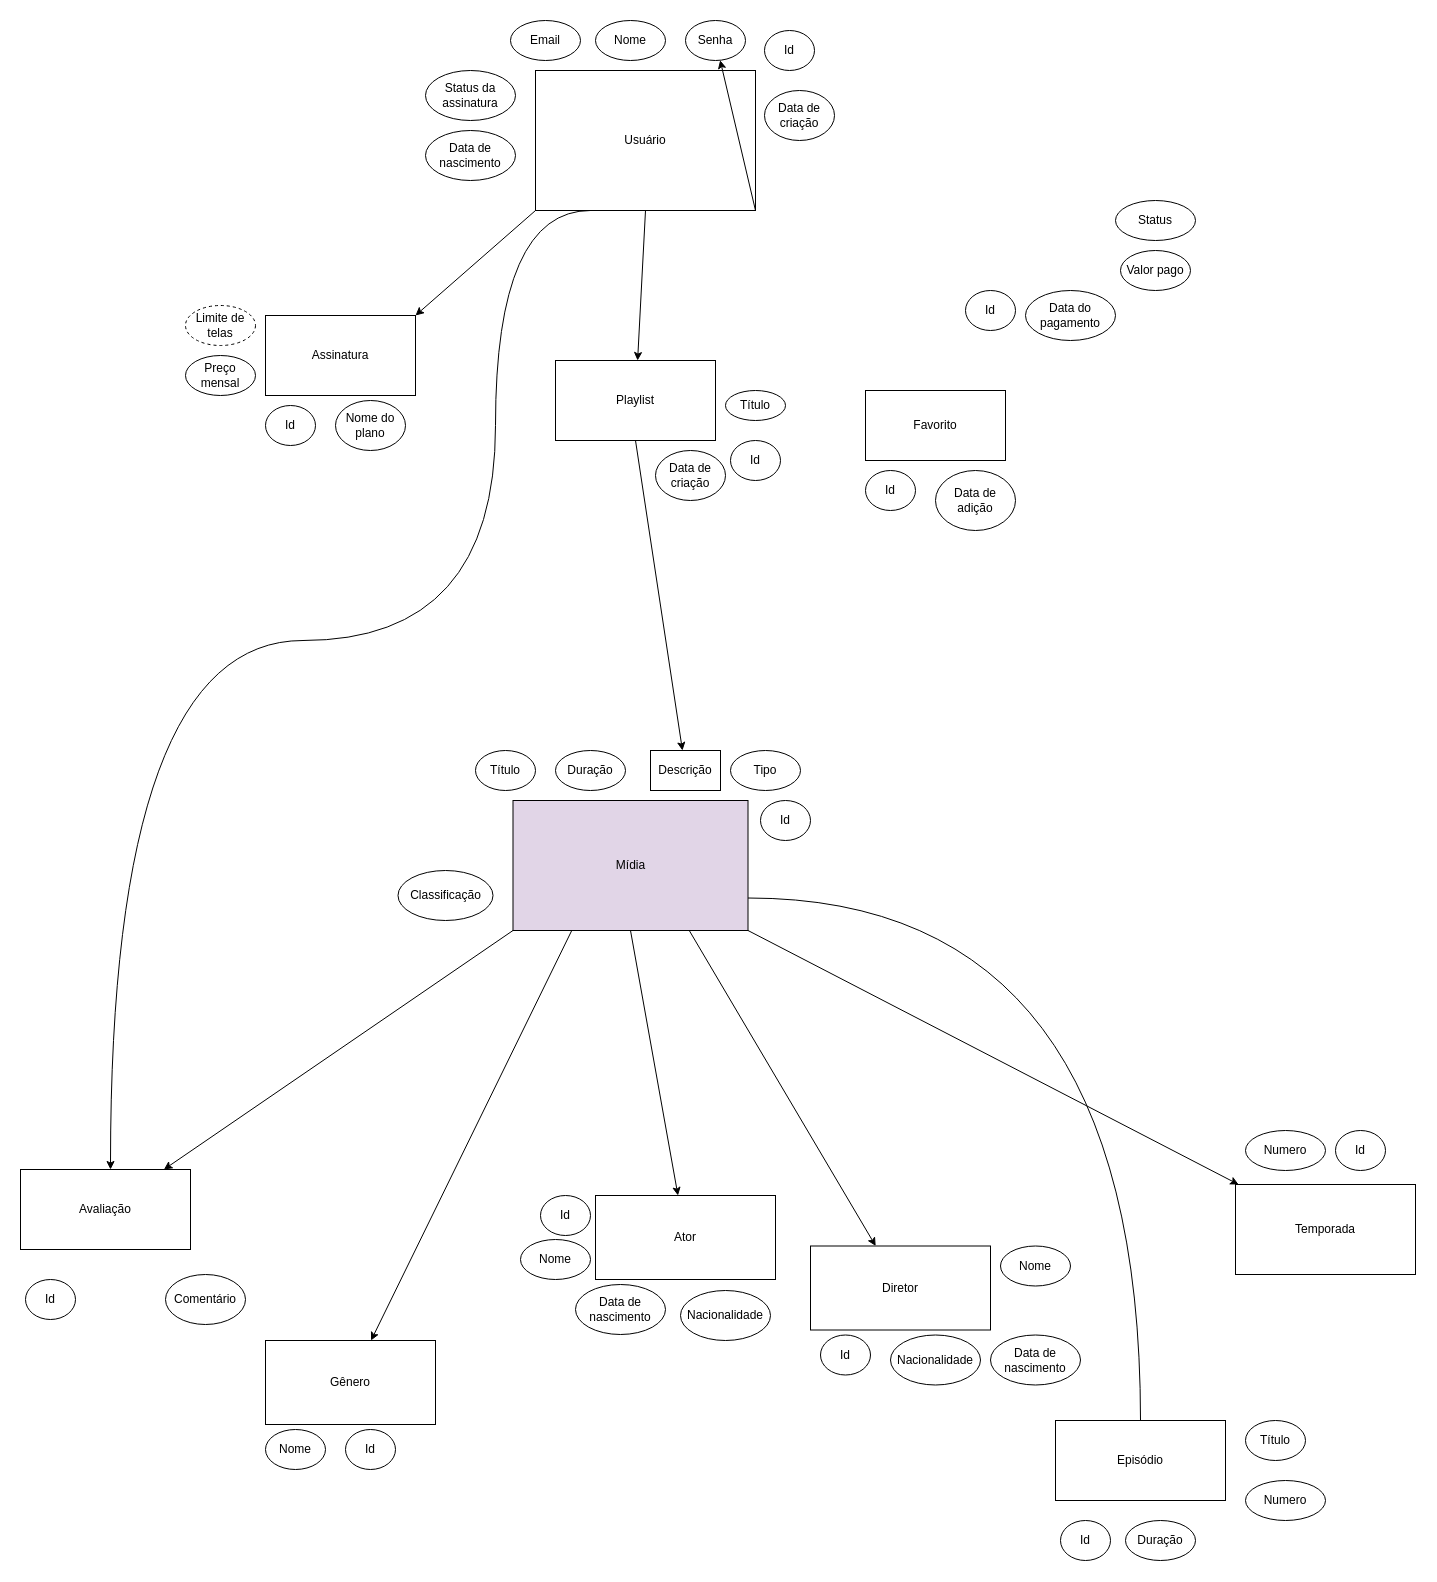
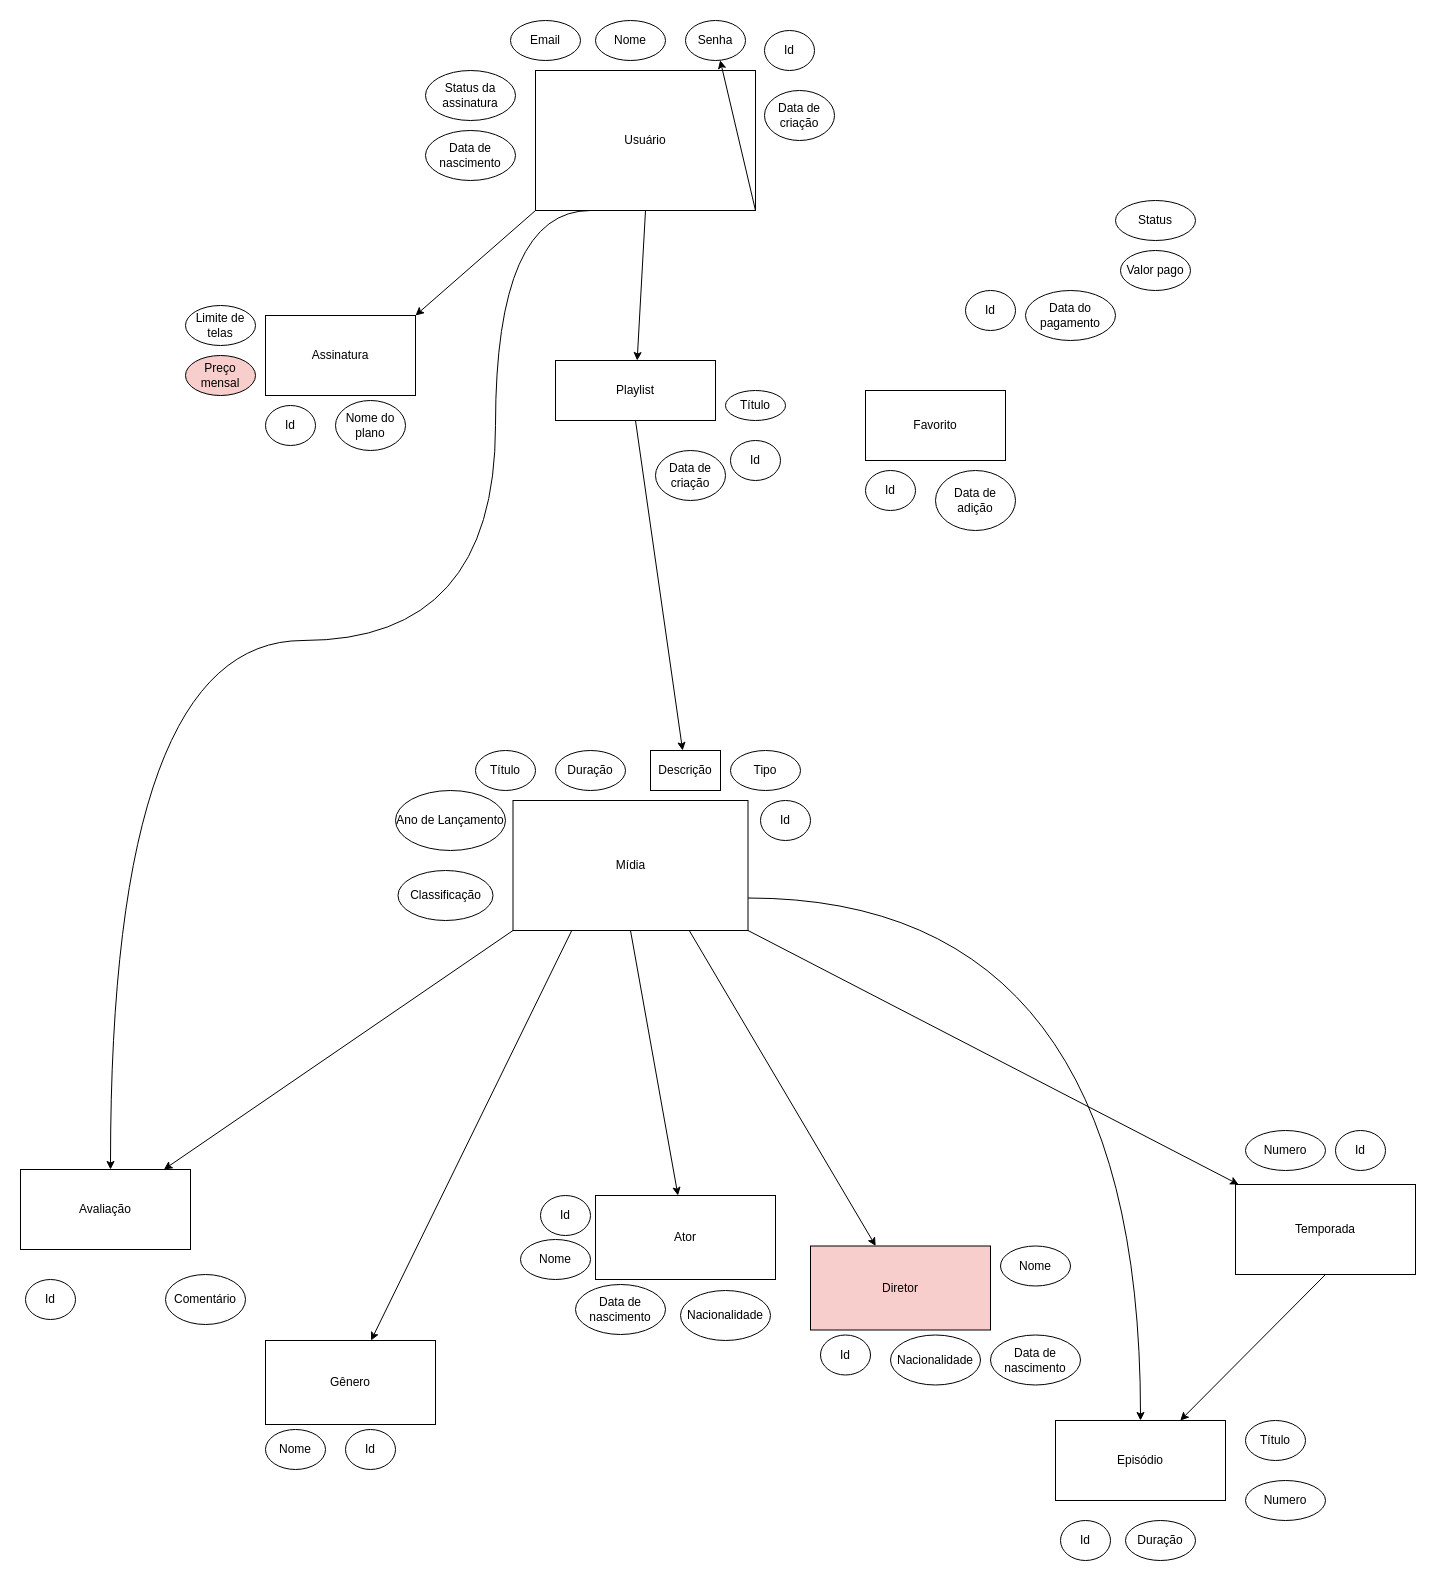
  <mxCell id="0" />
  <mxCell id="1" parent="0" />
  <mxCell id="2" style="rounded=0;orthogonalLoop=1;jettySize=auto;html=1;exitX=0;exitY=1;exitDx=0;exitDy=0;entryX=1;entryY=0;entryDx=0;entryDy=0;" edge="1" parent="1" source="5" target="17"><mxGeometry relative="1" as="geometry" /></mxCell>
  <mxCell id="3" style="rounded=0;orthogonalLoop=1;jettySize=auto;html=1;exitX=0.5;exitY=1;exitDx=0;exitDy=0;" edge="1" parent="1" source="5" target="13"><mxGeometry relative="1" as="geometry" /></mxCell>
  <mxCell id="4" style="rounded=0;orthogonalLoop=1;jettySize=auto;html=1;exitX=0.25;exitY=1;exitDx=0;exitDy=0;edgeStyle=orthogonalEdgeStyle;curved=1;" edge="1" parent="1" source="5" target="44"><mxGeometry relative="1" as="geometry"><Array as="points"><mxPoint x="495" y="210" /><mxPoint x="495" y="640" /><mxPoint x="110" y="640" /></Array></mxGeometry></mxCell>
  <mxCell id="5" value="Usuário" style="rounded=0;whiteSpace=wrap;html=1;" vertex="1" parent="1"><mxGeometry x="535" y="70" width="220" height="140" as="geometry" /></mxCell>
  <mxCell id="6" value="Data de nascimento" style="ellipse;whiteSpace=wrap;html=1;" vertex="1" parent="1"><mxGeometry x="425" y="130" width="90" height="50" as="geometry" /></mxCell>
  <mxCell id="7" value="Data de criação" style="ellipse;whiteSpace=wrap;html=1;" vertex="1" parent="1"><mxGeometry x="764" y="90" width="70" height="50" as="geometry" /></mxCell>
  <mxCell id="8" value="Status da assinatura" style="ellipse;whiteSpace=wrap;html=1;" vertex="1" parent="1"><mxGeometry x="425" y="70" width="90" height="50" as="geometry" /></mxCell>
  <mxCell id="9" value="Id" style="ellipse;whiteSpace=wrap;html=1;" vertex="1" parent="1"><mxGeometry x="764" y="30" width="50" height="40" as="geometry" /></mxCell>
  <mxCell id="10" value="Email" style="ellipse;whiteSpace=wrap;html=1;" vertex="1" parent="1"><mxGeometry x="510" width="70" height="40" as="geometry" y="20" /></mxCell>
  <mxCell id="11" value="Senha" style="ellipse;whiteSpace=wrap;html=1;" vertex="1" parent="1"><mxGeometry x="685" width="60" height="40" as="geometry" y="20" /></mxCell>
  <mxCell id="12" value="Nome" style="ellipse;whiteSpace=wrap;html=1;" vertex="1" parent="1"><mxGeometry x="595" width="70" height="40" as="geometry" y="20" /></mxCell>
- <mxCell id="13" value="Playlist" style="rounded=0;whiteSpace=wrap;html=1;" vertex="1" parent="1"><mxGeometry x="555" y="360" width="160" height="80" as="geometry" /></mxCell>
+ <mxCell id="13" value="Playlist" style="rounded=0;whiteSpace=wrap;html=1;" vertex="1" parent="1"><mxGeometry x="555" y="360" width="160" height="60" as="geometry" /></mxCell>
  <mxCell id="14" value="Data de criação" style="ellipse;whiteSpace=wrap;html=1;" vertex="1" parent="1"><mxGeometry x="655" y="450" width="70" height="50" as="geometry" /></mxCell>
  <mxCell id="15" value="Id" style="ellipse;whiteSpace=wrap;html=1;" vertex="1" parent="1"><mxGeometry x="730" y="440" width="50" height="40" as="geometry" /></mxCell>
  <mxCell id="16" value="Título" style="ellipse;whiteSpace=wrap;html=1;" vertex="1" parent="1"><mxGeometry x="725" y="390" width="60" height="30" as="geometry" /></mxCell>
  <mxCell id="17" value="Assinatura" style="rounded=0;whiteSpace=wrap;html=1;" vertex="1" parent="1"><mxGeometry x="265" y="315" width="150" height="80" as="geometry" /></mxCell>
  <mxCell id="18" value="Id" style="ellipse;whiteSpace=wrap;html=1;" vertex="1" parent="1"><mxGeometry x="265" y="405" width="50" height="40" as="geometry" /></mxCell>
  <mxCell id="19" value="Nome do plano" style="ellipse;whiteSpace=wrap;html=1;" vertex="1" parent="1"><mxGeometry x="335" y="400" width="70" height="50" as="geometry" /></mxCell>
- <mxCell id="20" value="Preço mensal" style="ellipse;whiteSpace=wrap;html=1;" vertex="1" parent="1"><mxGeometry x="185" y="355" width="70" height="40" as="geometry" /></mxCell>
- <mxCell id="21" value="Limite de telas" style="ellipse;whiteSpace=wrap;html=1;dashed=1;" vertex="1" parent="1"><mxGeometry x="185" y="305" width="70" height="40" as="geometry" /></mxCell>
+ <mxCell id="20" value="Preço mensal" style="ellipse;whiteSpace=wrap;html=1;fillColor=#f8cecc;" vertex="1" parent="1"><mxGeometry x="185" y="355" width="70" height="40" as="geometry" /></mxCell>
+ <mxCell id="21" value="Limite de telas" style="ellipse;whiteSpace=wrap;html=1;" vertex="1" parent="1"><mxGeometry x="185" y="305" width="70" height="40" as="geometry" /></mxCell>
  <mxCell id="22" value="Favorito" style="rounded=0;whiteSpace=wrap;html=1;" vertex="1" parent="1"><mxGeometry x="865" y="390" width="140" height="70" as="geometry" /></mxCell>
  <mxCell id="23" value="Id" style="ellipse;whiteSpace=wrap;html=1;" vertex="1" parent="1"><mxGeometry x="865" y="470" width="50" height="40" as="geometry" /></mxCell>
  <mxCell id="24" value="Data de adição" style="ellipse;whiteSpace=wrap;html=1;" vertex="1" parent="1"><mxGeometry x="935" y="470" width="80" height="60" as="geometry" /></mxCell>
  <mxCell id="25" style="rounded=0;orthogonalLoop=1;jettySize=auto;html=1;exitX=1;exitY=1;exitDx=0;exitDy=0;" edge="1" parent="1" source="5" target="11"><mxGeometry relative="1" as="geometry" /></mxCell>
  <mxCell id="26" value="Id" style="ellipse;whiteSpace=wrap;html=1;" vertex="1" parent="1"><mxGeometry x="965" y="290" width="50" height="40" as="geometry" /></mxCell>
  <mxCell id="27" value="Data do pagamento" style="ellipse;whiteSpace=wrap;html=1;" vertex="1" parent="1"><mxGeometry x="1025" y="290" width="90" height="50" as="geometry" /></mxCell>
  <mxCell id="28" value="Status" style="ellipse;whiteSpace=wrap;html=1;" vertex="1" parent="1"><mxGeometry x="1115" y="200" width="80" height="40" as="geometry" /></mxCell>
  <mxCell id="29" value="Valor pago" style="ellipse;whiteSpace=wrap;html=1;" vertex="1" parent="1"><mxGeometry x="1120" y="250" width="70" height="40" as="geometry" /></mxCell>
  <mxCell id="30" style="rounded=0;orthogonalLoop=1;jettySize=auto;html=1;exitX=0;exitY=1;exitDx=0;exitDy=0;" edge="1" parent="1" source="36" target="44"><mxGeometry relative="1" as="geometry" /></mxCell>
  <mxCell id="31" style="rounded=0;orthogonalLoop=1;jettySize=auto;html=1;exitX=0.25;exitY=1;exitDx=0;exitDy=0;" edge="1" parent="1" source="36" target="47"><mxGeometry relative="1" as="geometry" /></mxCell>
  <mxCell id="32" style="rounded=0;orthogonalLoop=1;jettySize=auto;html=1;exitX=0.5;exitY=1;exitDx=0;exitDy=0;" edge="1" parent="1" source="36" target="50"><mxGeometry relative="1" as="geometry" /></mxCell>
  <mxCell id="33" style="rounded=0;orthogonalLoop=1;jettySize=auto;html=1;exitX=0.75;exitY=1;exitDx=0;exitDy=0;" edge="1" parent="1" source="36" target="51"><mxGeometry relative="1" as="geometry" /></mxCell>
  <mxCell id="34" style="rounded=0;orthogonalLoop=1;jettySize=auto;html=1;exitX=1;exitY=1;exitDx=0;exitDy=0;" edge="1" parent="1" source="36" target="53"><mxGeometry relative="1" as="geometry" /></mxCell>
- <mxCell id="35" style="edgeStyle=orthogonalEdgeStyle;rounded=0;orthogonalLoop=1;jettySize=auto;html=1;exitX=1;exitY=0.75;exitDx=0;exitDy=0;curved=1;endArrow=none;" edge="1" parent="1" source="36" target="54"><mxGeometry relative="1" as="geometry" /></mxCell>
- <mxCell id="36" value="Mídia" style="rounded=0;whiteSpace=wrap;html=1;fillColor=#e1d5e7;" vertex="1" parent="1"><mxGeometry x="512.5" y="800" width="235" height="130" as="geometry" /></mxCell>
+ <mxCell id="35" style="edgeStyle=orthogonalEdgeStyle;rounded=0;orthogonalLoop=1;jettySize=auto;html=1;exitX=1;exitY=0.75;exitDx=0;exitDy=0;curved=1;" edge="1" parent="1" source="36" target="54"><mxGeometry relative="1" as="geometry" /></mxCell>
+ <mxCell id="36" value="Mídia" style="rounded=0;whiteSpace=wrap;html=1;" vertex="1" parent="1"><mxGeometry x="512.5" y="800" width="235" height="130" as="geometry" /></mxCell>
  <mxCell id="37" value="Id" style="ellipse;whiteSpace=wrap;html=1;" vertex="1" parent="1"><mxGeometry x="760" y="800" width="50" height="40" as="geometry" /></mxCell>
  <mxCell id="38" value="Título" style="ellipse;whiteSpace=wrap;html=1;" vertex="1" parent="1"><mxGeometry x="1245" y="1420" width="60" height="40" as="geometry" /></mxCell>
  <mxCell id="39" value="Descrição" style="whiteSpace=wrap;html=1;rounded=0;" vertex="1" parent="1"><mxGeometry x="650" y="750" width="70" height="40" as="geometry" /></mxCell>
  <mxCell id="40" value="Duração" style="ellipse;whiteSpace=wrap;html=1;" vertex="1" parent="1"><mxGeometry x="1125" y="1520" width="70" height="40" as="geometry" /></mxCell>
  <mxCell id="41" value="Tipo" style="ellipse;whiteSpace=wrap;html=1;" vertex="1" parent="1"><mxGeometry x="730" y="750" width="70" height="40" as="geometry" /></mxCell>
+ <mxCell id="42" value="Ano de Lançamento" style="ellipse;whiteSpace=wrap;html=1;" vertex="1" parent="1"><mxGeometry x="395" y="790" width="110" height="60" as="geometry" /></mxCell>
  <mxCell id="43" value="Classificação" style="ellipse;whiteSpace=wrap;html=1;" vertex="1" parent="1"><mxGeometry x="397.5" y="870" width="95" height="50" as="geometry" /></mxCell>
  <mxCell id="44" value="Avaliação" style="rounded=0;whiteSpace=wrap;html=1;" vertex="1" parent="1"><mxGeometry x="20" y="1169" width="170" height="80" as="geometry" /></mxCell>
  <mxCell id="45" value="Id" style="ellipse;whiteSpace=wrap;html=1;" vertex="1" parent="1"><mxGeometry x="25" y="1279" width="50" height="40" as="geometry" /></mxCell>
  <mxCell id="46" value="Comentário" style="ellipse;whiteSpace=wrap;html=1;" vertex="1" parent="1"><mxGeometry x="165" y="1274" width="80" height="50" as="geometry" /></mxCell>
  <mxCell id="47" value="Gênero" style="rounded=0;whiteSpace=wrap;html=1;" vertex="1" parent="1"><mxGeometry x="265" y="1340" width="170" height="84" as="geometry" /></mxCell>
  <mxCell id="48" value="Nome" style="ellipse;whiteSpace=wrap;html=1;" vertex="1" parent="1"><mxGeometry x="265" y="1429" width="60" height="40" as="geometry" /></mxCell>
  <mxCell id="49" value="Id" style="ellipse;whiteSpace=wrap;html=1;" vertex="1" parent="1"><mxGeometry x="540" y="1195" width="50" height="40" as="geometry" /></mxCell>
  <mxCell id="50" value="Ator" style="rounded=0;whiteSpace=wrap;html=1;" vertex="1" parent="1"><mxGeometry x="595" y="1195" width="180" height="84" as="geometry" /></mxCell>
- <mxCell id="51" value="Diretor" style="rounded=0;whiteSpace=wrap;html=1;" vertex="1" parent="1"><mxGeometry x="810" y="1245.5" width="180" height="84" as="geometry" /></mxCell>
+ <mxCell id="51" value="Diretor" style="rounded=0;whiteSpace=wrap;html=1;fillColor=#f8cecc;" vertex="1" parent="1"><mxGeometry x="810" y="1245.5" width="180" height="84" as="geometry" /></mxCell>
+ <mxCell id="52" style="rounded=0;orthogonalLoop=1;jettySize=auto;html=1;exitX=0.5;exitY=1;exitDx=0;exitDy=0;" edge="1" parent="1" source="53" target="54"><mxGeometry relative="1" as="geometry" /></mxCell>
  <mxCell id="53" value="Temporada" style="rounded=0;whiteSpace=wrap;html=1;" vertex="1" parent="1"><mxGeometry x="1235" y="1184" width="180" height="90" as="geometry" /></mxCell>
  <mxCell id="54" value="Episódio" style="rounded=0;whiteSpace=wrap;html=1;" vertex="1" parent="1"><mxGeometry x="1055" y="1420" width="170" height="80" as="geometry" /></mxCell>
  <mxCell id="55" value="Id" style="ellipse;whiteSpace=wrap;html=1;" vertex="1" parent="1"><mxGeometry x="345" y="1429" width="50" height="40" as="geometry" /></mxCell>
  <mxCell id="56" value="Id" style="ellipse;whiteSpace=wrap;html=1;" vertex="1" parent="1"><mxGeometry x="820" y="1334.5" width="50" height="40" as="geometry" /></mxCell>
  <mxCell id="57" value="Id" style="ellipse;whiteSpace=wrap;html=1;" vertex="1" parent="1"><mxGeometry x="1060" y="1520" width="50" height="40" as="geometry" /></mxCell>
  <mxCell id="58" value="Id" style="ellipse;whiteSpace=wrap;html=1;" vertex="1" parent="1"><mxGeometry x="1335" y="1130" width="50" height="40" as="geometry" /></mxCell>
  <mxCell id="59" value="Nacionalidade" style="ellipse;whiteSpace=wrap;html=1;" vertex="1" parent="1"><mxGeometry x="890" y="1334.5" width="90" height="50" as="geometry" /></mxCell>
  <mxCell id="60" value="Nome" style="ellipse;whiteSpace=wrap;html=1;" vertex="1" parent="1"><mxGeometry x="520" y="1239" width="70" height="40" as="geometry" /></mxCell>
  <mxCell id="61" value="Nome" style="ellipse;whiteSpace=wrap;html=1;" vertex="1" parent="1"><mxGeometry x="1000" y="1245.5" width="70" height="40" as="geometry" /></mxCell>
  <mxCell id="62" value="Data de nascimento" style="ellipse;whiteSpace=wrap;html=1;" vertex="1" parent="1"><mxGeometry x="575" y="1284" width="90" height="50" as="geometry" /></mxCell>
  <mxCell id="63" value="Data de nascimento" style="ellipse;whiteSpace=wrap;html=1;" vertex="1" parent="1"><mxGeometry x="990" y="1334.5" width="90" height="50" as="geometry" /></mxCell>
  <mxCell id="64" value="Nacionalidade" style="ellipse;whiteSpace=wrap;html=1;" vertex="1" parent="1"><mxGeometry x="680" y="1290" width="90" height="50" as="geometry" /></mxCell>
  <mxCell id="65" value="Duração" style="ellipse;whiteSpace=wrap;html=1;" vertex="1" parent="1"><mxGeometry x="555" y="750" width="70" height="40" as="geometry" /></mxCell>
  <mxCell id="66" value="Título" style="ellipse;whiteSpace=wrap;html=1;" vertex="1" parent="1"><mxGeometry x="475" y="750" width="60" height="40" as="geometry" /></mxCell>
  <mxCell id="67" value="Numero" style="ellipse;whiteSpace=wrap;html=1;" vertex="1" parent="1"><mxGeometry x="1245" y="1130" width="80" height="40" as="geometry" /></mxCell>
  <mxCell id="68" value="Numero" style="ellipse;whiteSpace=wrap;html=1;" vertex="1" parent="1"><mxGeometry x="1245" y="1480" width="80" height="40" as="geometry" /></mxCell>
  <mxCell id="69" value="" style="rounded=0;orthogonalLoop=1;jettySize=auto;html=1;exitX=0.5;exitY=1;exitDx=0;exitDy=0;" edge="1" parent="1" source="13" target="39"><mxGeometry relative="1" as="geometry"><mxPoint x="635" y="440" as="sourcePoint" /><mxPoint x="635" y="570" as="targetPoint" /></mxGeometry></mxCell>
